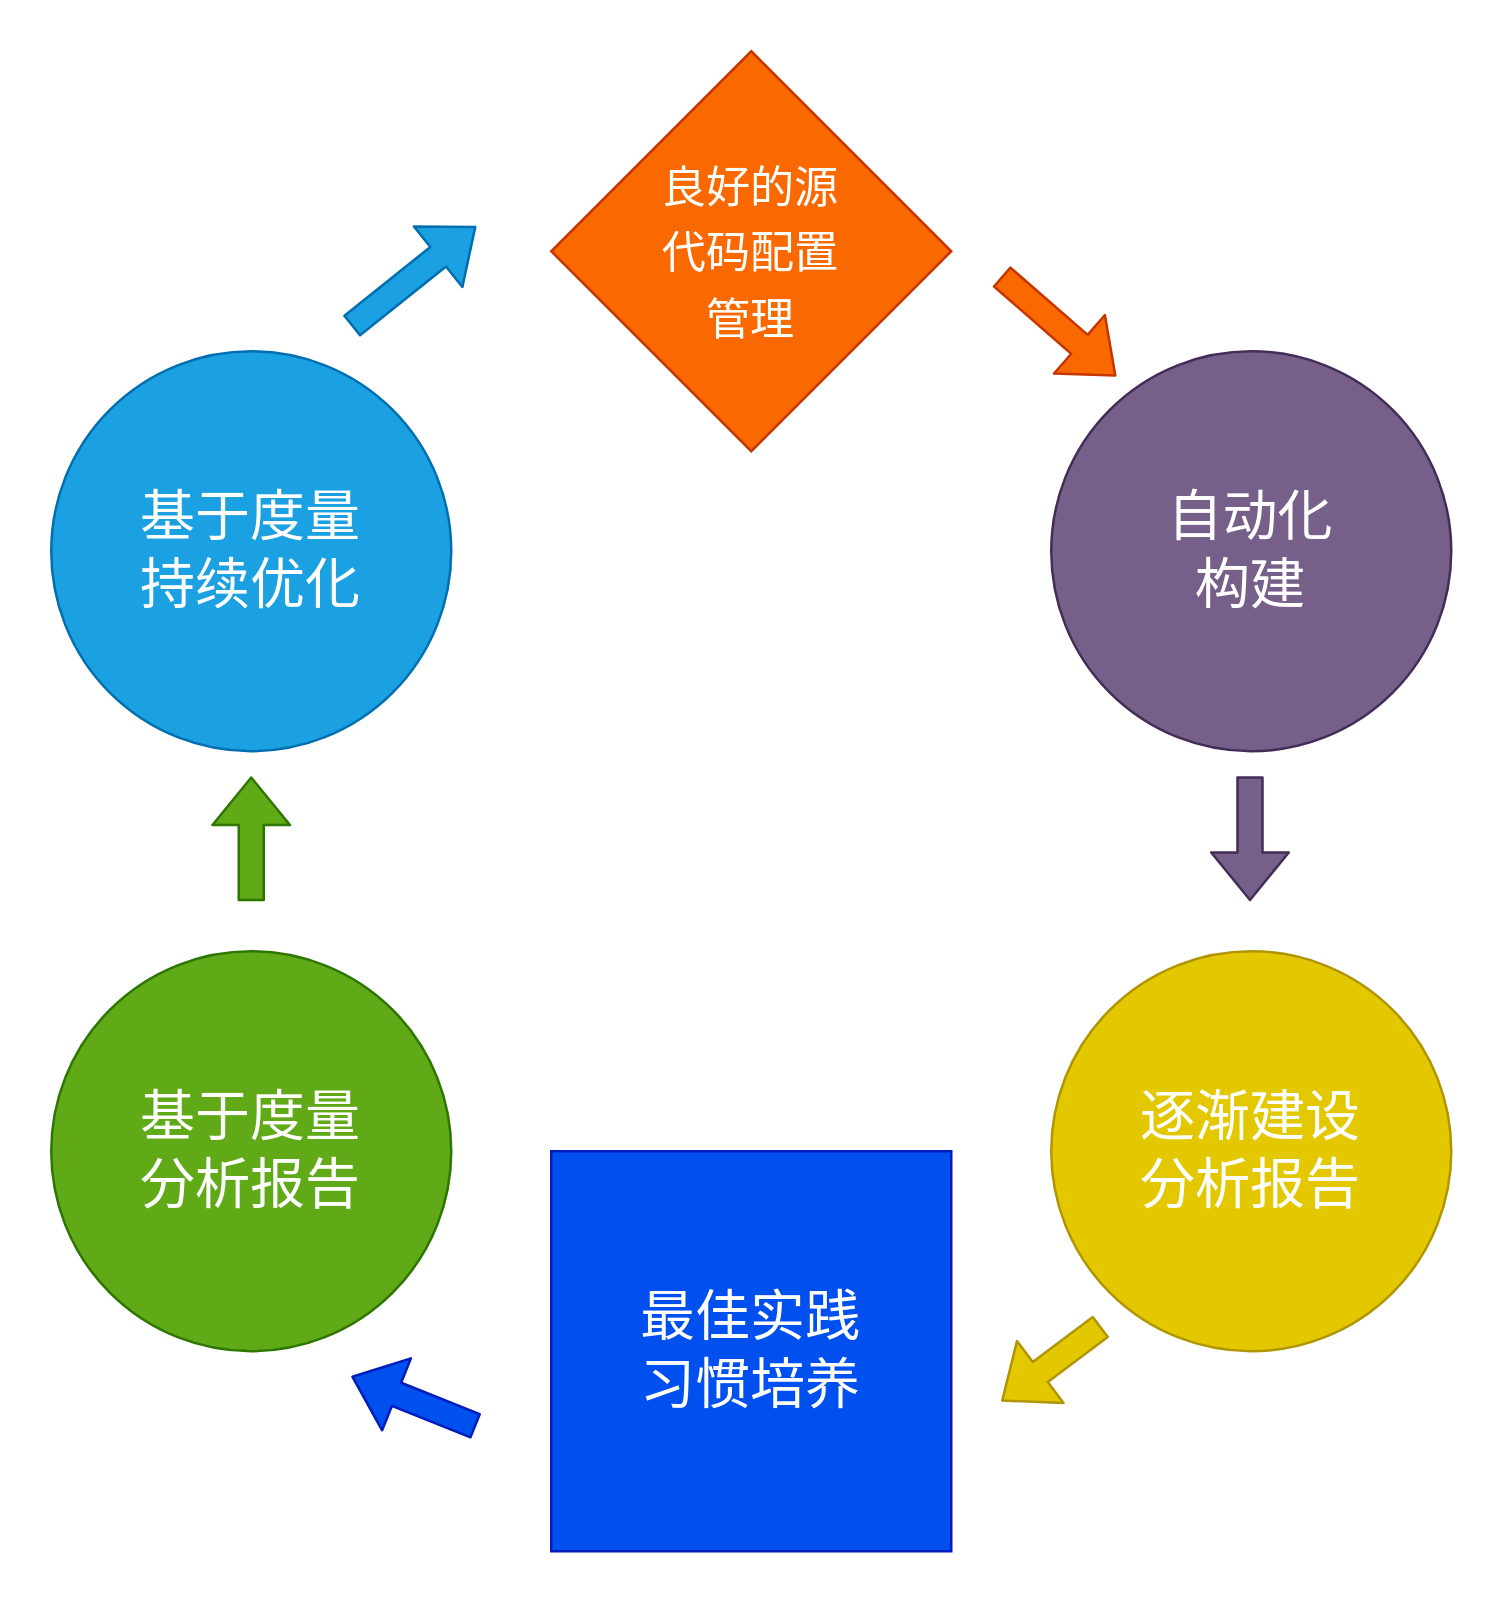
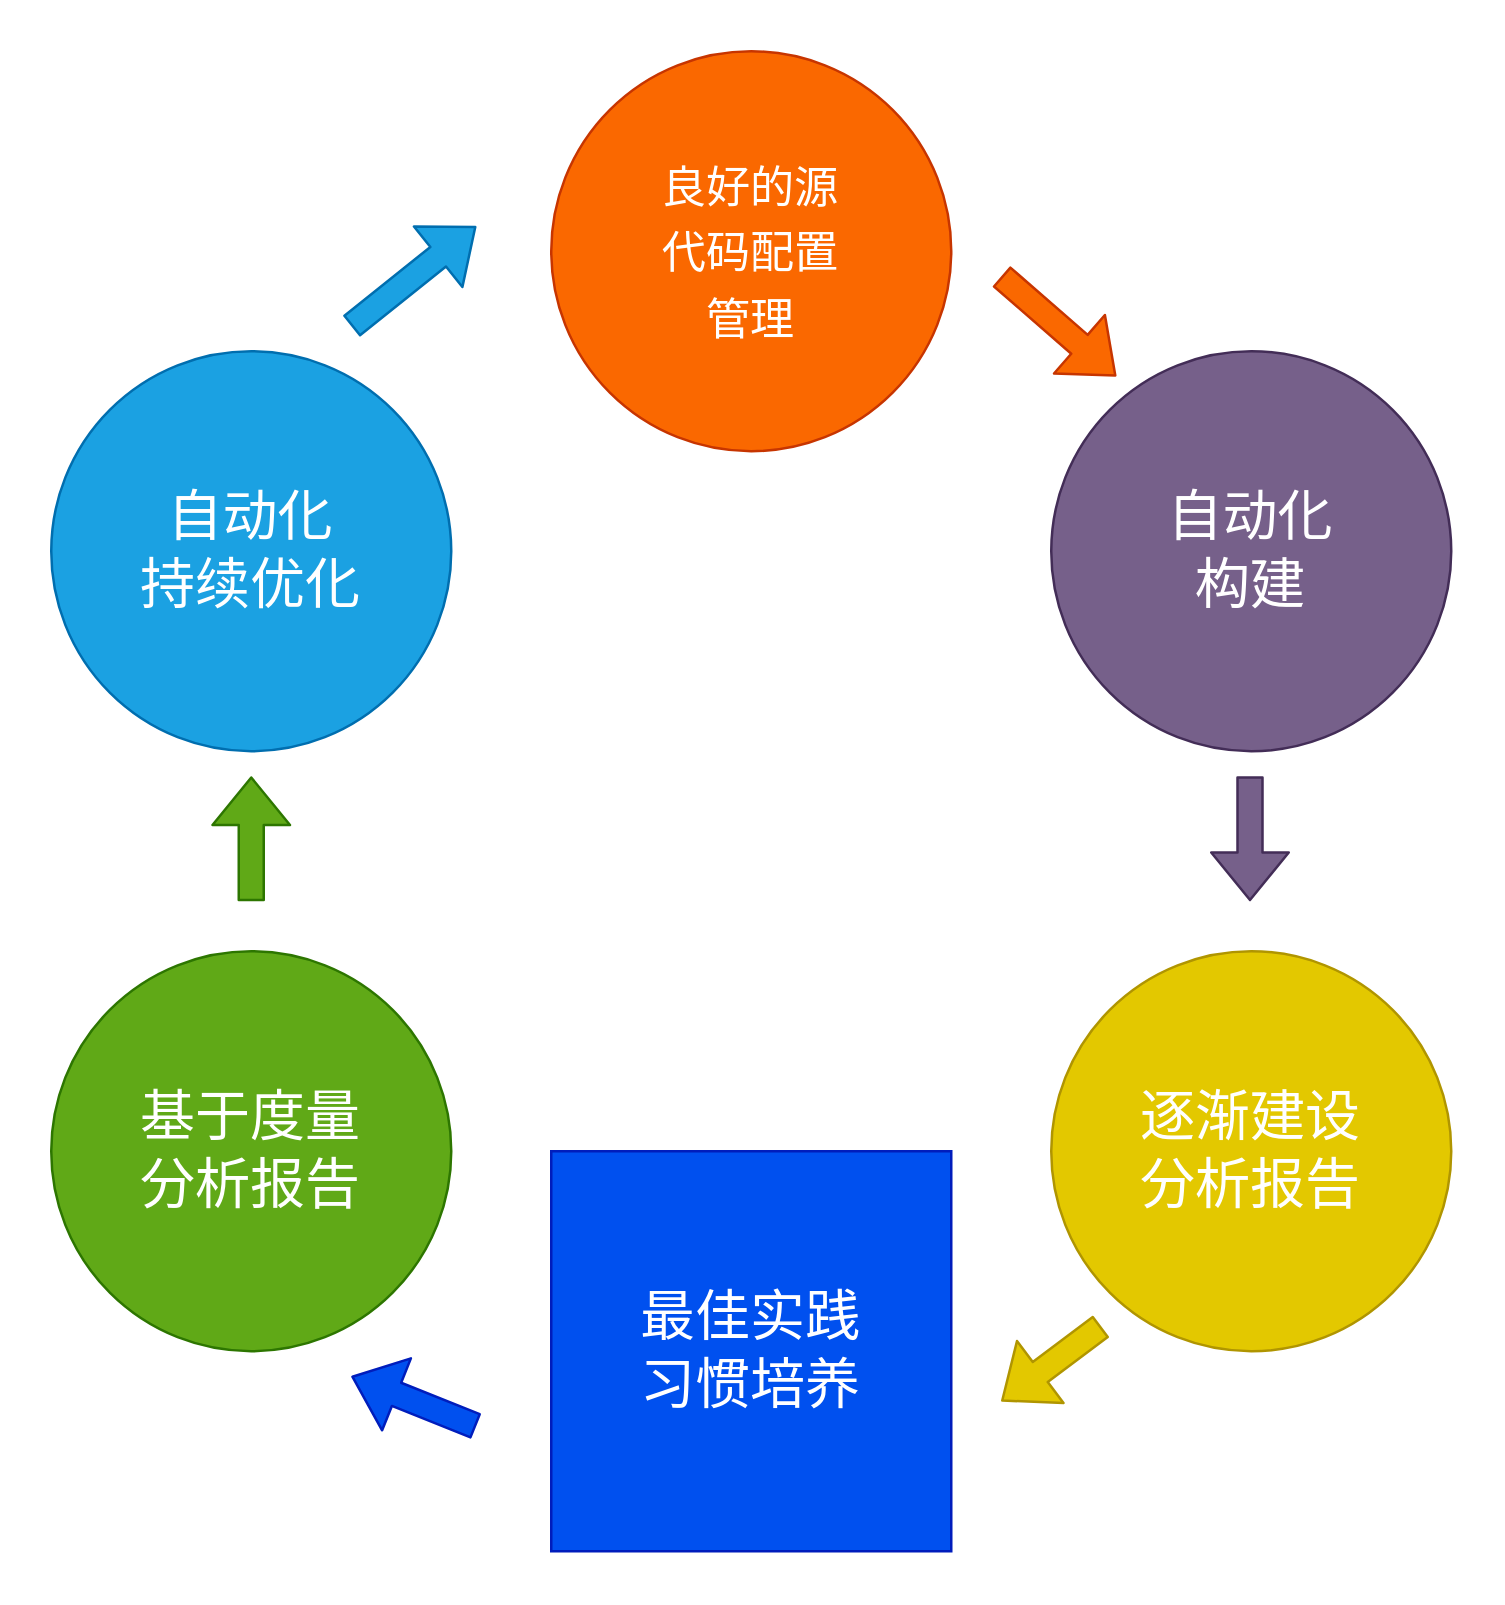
  <mxCell id="0" />
  <mxCell id="1" parent="0" />
- <mxCell id="2" value="&lt;font face=&quot;HannotateSC-W5&quot;&gt;&lt;span style=&quot;font-size: 17.645px&quot;&gt;良好的源&lt;br&gt;代码配置&lt;br&gt;管理&lt;/span&gt;&lt;/font&gt;" style="rhombus;whiteSpace=wrap;html=1;shadow=0;dashed=0;comic=0;fontFamily=Verdana;fontSize=22;fontColor=#ffffff;fillColor=#fa6800;strokeColor=#C73500;" parent="1" vertex="1"><mxGeometry x="220" y="20" width="160" height="160" as="geometry" /></mxCell>
+ <mxCell id="2" value="&lt;font face=&quot;HannotateSC-W5&quot;&gt;&lt;span style=&quot;font-size: 17.645px&quot;&gt;良好的源&lt;br&gt;代码配置&lt;br&gt;管理&lt;/span&gt;&lt;/font&gt;" style="ellipse;whiteSpace=wrap;html=1;rounded=0;shadow=0;dashed=0;comic=0;fontFamily=Verdana;fontSize=22;fontColor=#ffffff;fillColor=#fa6800;strokeColor=#C73500;" parent="1" vertex="1"><mxGeometry x="220" y="20" width="160" height="160" as="geometry" /></mxCell>
  <mxCell id="3" value="最佳实践&lt;br&gt;习惯培养" style="whiteSpace=wrap;html=1;shadow=0;dashed=0;comic=0;fontFamily=Verdana;fontSize=22;fontColor=#ffffff;fillColor=#0050ef;strokeColor=#001DBC;rounded=0;" parent="1" vertex="1"><mxGeometry x="220" y="460" width="160" height="160" as="geometry" /></mxCell>
  <mxCell id="4" value="逐渐建设&lt;br&gt;分析报告" style="ellipse;whiteSpace=wrap;html=1;rounded=0;shadow=0;dashed=0;comic=0;fontFamily=Verdana;fontSize=22;fontColor=#ffffff;fillColor=#e3c800;strokeColor=#B09500;" parent="1" vertex="1"><mxGeometry x="420" y="380" width="160" height="160" as="geometry" /></mxCell>
  <mxCell id="5" value="自动化&lt;br&gt;构建" style="ellipse;whiteSpace=wrap;html=1;rounded=0;shadow=0;dashed=0;comic=0;fontFamily=Verdana;fontSize=22;fontColor=#ffffff;fillColor=#76608a;strokeColor=#432D57;" parent="1" vertex="1"><mxGeometry x="420" y="140" width="160" height="160" as="geometry" /></mxCell>
  <mxCell id="6" value="基于度量&lt;br&gt;分析报告" style="ellipse;whiteSpace=wrap;html=1;rounded=0;shadow=0;dashed=0;comic=0;fontFamily=Verdana;fontSize=22;fontColor=#ffffff;fillColor=#60a917;strokeColor=#2D7600;" parent="1" vertex="1"><mxGeometry x="20" y="380" width="160" height="160" as="geometry" /></mxCell>
- <mxCell id="7" value="基于度量&lt;br&gt;持续优化" style="ellipse;whiteSpace=wrap;html=1;rounded=0;shadow=0;dashed=0;comic=0;fontFamily=Verdana;fontSize=22;fontColor=#ffffff;fillColor=#1ba1e2;strokeColor=#006EAF;" parent="1" vertex="1"><mxGeometry x="20" y="140" width="160" height="160" as="geometry" /></mxCell>
+ <mxCell id="7" value="自动化&lt;br&gt;持续优化" style="ellipse;whiteSpace=wrap;html=1;rounded=0;shadow=0;dashed=0;comic=0;fontFamily=Verdana;fontSize=22;fontColor=#ffffff;fillColor=#1ba1e2;strokeColor=#006EAF;" parent="1" vertex="1"><mxGeometry x="20" y="140" width="160" height="160" as="geometry" /></mxCell>
  <mxCell id="8" value="" style="shape=flexArrow;endArrow=classic;html=1;fillColor=#fa6800;strokeColor=#C73500;" edge="1" parent="1"><mxGeometry width="50" height="50" relative="1" as="geometry"><mxPoint x="400" y="110" as="sourcePoint" /><mxPoint x="446" y="150" as="targetPoint" /></mxGeometry></mxCell>
  <mxCell id="9" value="" style="shape=flexArrow;endArrow=classic;html=1;fillColor=#76608a;strokeColor=#432D57;" edge="1" parent="1"><mxGeometry width="50" height="50" relative="1" as="geometry"><mxPoint x="499.5" y="310" as="sourcePoint" /><mxPoint x="499.5" y="360" as="targetPoint" /></mxGeometry></mxCell>
  <mxCell id="10" value="" style="shape=flexArrow;endArrow=classic;html=1;fillColor=#e3c800;strokeColor=#B09500;" edge="1" parent="1"><mxGeometry width="50" height="50" relative="1" as="geometry"><mxPoint x="440" y="530" as="sourcePoint" /><mxPoint x="400" y="560" as="targetPoint" /></mxGeometry></mxCell>
  <mxCell id="11" value="" style="shape=flexArrow;endArrow=classic;html=1;fillColor=#60a917;strokeColor=#2D7600;" edge="1" parent="1"><mxGeometry width="50" height="50" relative="1" as="geometry"><mxPoint x="100" y="360" as="sourcePoint" /><mxPoint x="100" y="310" as="targetPoint" /></mxGeometry></mxCell>
  <mxCell id="12" value="" style="shape=flexArrow;endArrow=classic;html=1;fillColor=#0050ef;strokeColor=#001DBC;" edge="1" parent="1"><mxGeometry width="50" height="50" relative="1" as="geometry"><mxPoint x="190" y="570" as="sourcePoint" /><mxPoint x="140" y="550" as="targetPoint" /></mxGeometry></mxCell>
  <mxCell id="13" value="" style="shape=flexArrow;endArrow=classic;html=1;fillColor=#1ba1e2;strokeColor=#006EAF;" edge="1" parent="1"><mxGeometry width="50" height="50" relative="1" as="geometry"><mxPoint x="140" y="130" as="sourcePoint" /><mxPoint x="190" y="90" as="targetPoint" /></mxGeometry></mxCell>
